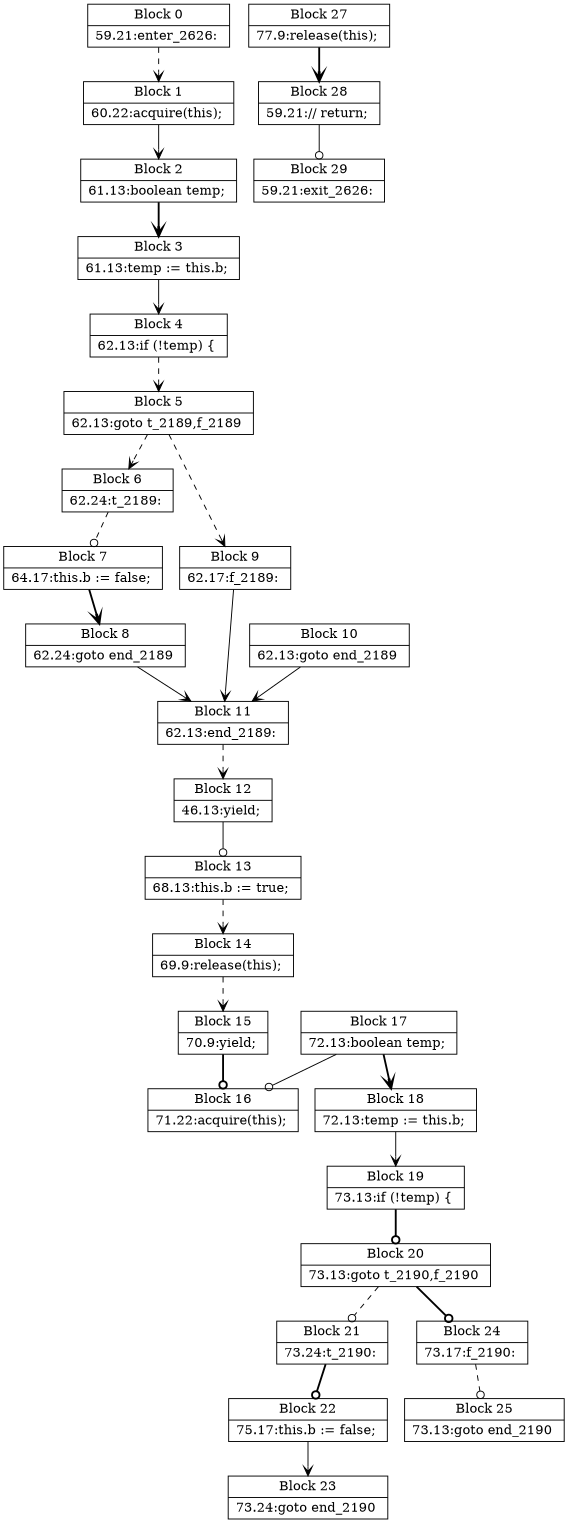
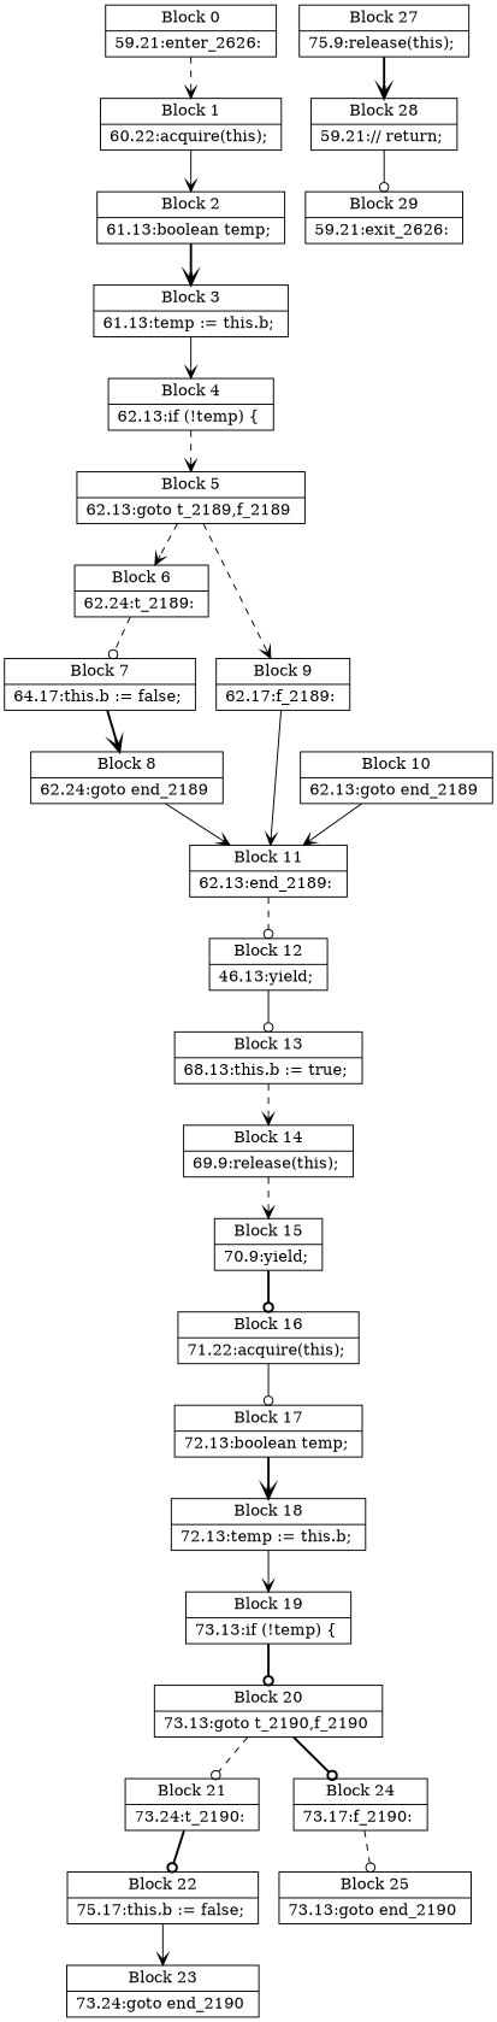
  digraph {
    fontname="DejaVu Serif"
    node [fontname="DejaVu Serif" shape=record]
    edge [arrowhead=vee fontname="DejaVu Serif" style=dashed]
    n1 [label="{Block 0|59.21:enter_2626: \n}"]
    n2 [label="{Block 1|60.22:acquire(this); \n}"]
    n3 [label="{Block 2|61.13:boolean temp; \n}"]
    n4 [label="{Block 3|61.13:temp := this.b; \n}"]
    n5 [label="{Block 4|62.13:if (!temp) \{ \n}"]
    n6 [label="{Block 5|62.13:goto t_2189,f_2189 \n}"]
    n7 [label="{Block 6|62.24:t_2189: \n}"]
    n8 [label="{Block 9|62.17:f_2189: \n}"]
    n9 [label="{Block 7|64.17:this.b := false; \n}"]
    n10 [label="{Block 11|62.13:end_2189: \n}"]
    n11 [label="{Block 8|62.24:goto end_2189 \n}"]
    n12 [label="{Block 12|46.13:yield; \n}"]
    n13 [label="{Block 10|62.13:goto end_2189 \n}"]
    n14 [label="{Block 13|68.13:this.b := true; \n}"]
    n15 [label="{Block 14|69.9:release(this); \n}"]
    n16 [label="{Block 15|70.9:yield; \n}"]
    n17 [label="{Block 16|71.22:acquire(this); \n}"]
    n18 [label="{Block 17|72.13:boolean temp; \n}"]
    n19 [label="{Block 18|72.13:temp := this.b; \n}"]
    n20 [label="{Block 19|73.13:if (!temp) \{ \n}"]
    n21 [label="{Block 20|73.13:goto t_2190,f_2190 \n}"]
    n22 [label="{Block 21|73.24:t_2190: \n}"]
    n23 [label="{Block 24|73.17:f_2190: \n}"]
    n24 [label="{Block 22|75.17:this.b := false; \n}"]
    n25 [label="{Block 25|73.13:goto end_2190 \n}"]
    n26 [label="{Block 23|73.24:goto end_2190 \n}"]
-   n27 [label="{Block 27|77.9:release(this); \n}"]
+   n27 [label="{Block 27|75.9:release(this); \n}"]
    n28 [label="{Block 28|59.21:// return; \n}"]
    n29 [label="{Block 29|59.21:exit_2626: \n}"]
    n1 -> n2
    n2 -> n3 [style=solid]
    n3 -> n4 [style=bold]
    n4 -> n5 [style=solid]
    n5 -> n6
    n6 -> n7
    n6 -> n8
    n7 -> n9 [arrowhead=odot]
    n8 -> n10 [style=solid]
    n9 -> n11 [style=bold]
-   n10 -> n12
+   n10 -> n12 [arrowhead=odot]
    n11 -> n10 [style=solid]
    n12 -> n14 [arrowhead=odot style=solid]
    n13 -> n10 [style=solid]
    n14 -> n15
    n15 -> n16
    n16 -> n17 [arrowhead=odot style=bold]
-   n18 -> n17 [arrowhead=odot style=solid]
+   n17 -> n18 [arrowhead=odot style=solid]
    n18 -> n19 [style=bold]
    n19 -> n20 [style=solid]
    n20 -> n21 [arrowhead=odot style=bold]
    n21 -> n22 [arrowhead=odot]
    n21 -> n23 [arrowhead=odot style=bold]
    n22 -> n24 [arrowhead=odot style=bold]
    n23 -> n25 [arrowhead=odot]
    n24 -> n26 [style=solid]
    n27 -> n28 [style=bold]
    n28 -> n29 [arrowhead=odot style=solid]
  }
